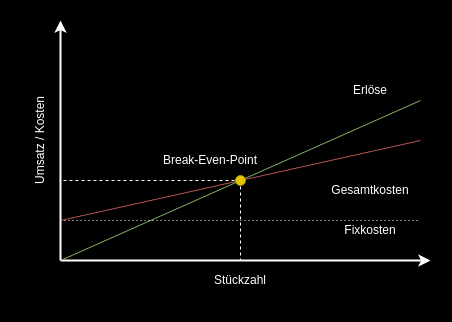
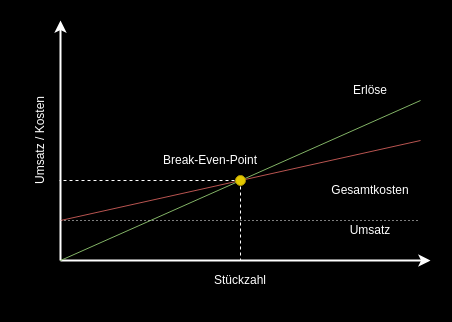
  <mxCell id="0" />
  <mxCell id="1" parent="0" />
  <mxCell id="2" value="" style="endArrow=none;dashed=1;html=1;strokeWidth=1;strokeColor=#FFFFFF;" parent="1" edge="1"><mxGeometry width="50" height="50" relative="1" as="geometry"><mxPoint x="240" y="180" as="sourcePoint" /><mxPoint x="59.048" y="180" as="targetPoint" /></mxGeometry></mxCell>
  <mxCell id="3" value="" style="endArrow=none;dashed=1;html=1;strokeWidth=1;strokeColor=#FFFFFF;" parent="1" edge="1"><mxGeometry width="50" height="50" relative="1" as="geometry"><mxPoint x="240" y="180" as="sourcePoint" /><mxPoint x="240" y="260" as="targetPoint" /></mxGeometry></mxCell>
  <mxCell id="4" value="" style="endArrow=classic;html=1;strokeWidth=2;strokeColor=#FFFFFF;" parent="1" edge="1"><mxGeometry width="50" height="50" relative="1" as="geometry"><mxPoint x="60" y="260" as="sourcePoint" /><mxPoint x="60" y="20" as="targetPoint" /></mxGeometry></mxCell>
  <mxCell id="5" value="" style="endArrow=classic;html=1;strokeWidth=2;strokeColor=#FFFFFF;" parent="1" edge="1"><mxGeometry width="50" height="50" relative="1" as="geometry"><mxPoint x="60" y="260" as="sourcePoint" /><mxPoint x="430" y="260" as="targetPoint" /></mxGeometry></mxCell>
  <mxCell id="6" value="" style="endArrow=none;html=1;strokeWidth=1;fillColor=#f8cecc;strokeColor=#b85450;" parent="1" edge="1"><mxGeometry width="50" height="50" relative="1" as="geometry"><mxPoint x="60" y="220" as="sourcePoint" /><mxPoint x="420" y="140" as="targetPoint" /></mxGeometry></mxCell>
  <mxCell id="7" value="" style="endArrow=none;html=1;strokeWidth=1;fillColor=#d5e8d4;strokeColor=#82b366;" parent="1" edge="1"><mxGeometry width="50" height="50" relative="1" as="geometry"><mxPoint x="60" y="260" as="sourcePoint" /><mxPoint x="420" y="100" as="targetPoint" /></mxGeometry></mxCell>
  <mxCell id="8" value="" style="endArrow=none;dashed=1;html=1;dashPattern=1 3;strokeWidth=1;strokeColor=#FFFFFF;" parent="1" edge="1"><mxGeometry width="50" height="50" relative="1" as="geometry"><mxPoint x="60" y="220" as="sourcePoint" /><mxPoint x="420" y="220" as="targetPoint" /></mxGeometry></mxCell>
  <mxCell id="9" value="" style="ellipse;whiteSpace=wrap;html=1;aspect=fixed;fillColor=#e3c800;strokeColor=#B09500;fontColor=#ffffff;" parent="1" vertex="1"><mxGeometry x="235" y="175" width="10" height="10" as="geometry" /></mxCell>
  <mxCell id="10" value="Break-Even-Point" style="text;html=1;strokeColor=none;fillColor=none;align=center;verticalAlign=middle;whiteSpace=wrap;rounded=0;dashed=1;dashPattern=1 1;fontColor=#FFFFFF;" parent="1" vertex="1"><mxGeometry x="160" y="150" width="100" height="20" as="geometry" /></mxCell>
  <mxCell id="11" value="Erlöse" style="text;html=1;strokeColor=none;fillColor=none;align=center;verticalAlign=middle;whiteSpace=wrap;rounded=0;dashed=1;dashPattern=1 1;fontColor=#FFFFFF;" parent="1" vertex="1"><mxGeometry x="320" y="80" width="100" height="20" as="geometry" /></mxCell>
  <mxCell id="12" value="Gesamtkosten" style="text;html=1;strokeColor=none;fillColor=none;align=center;verticalAlign=middle;whiteSpace=wrap;rounded=0;dashed=1;dashPattern=1 1;fontColor=#FFFFFF;" parent="1" vertex="1"><mxGeometry x="320" y="180" width="100" height="20" as="geometry" /></mxCell>
- <mxCell id="13" value="Fixkosten" style="text;html=1;strokeColor=none;fillColor=none;align=center;verticalAlign=middle;whiteSpace=wrap;rounded=0;dashed=1;dashPattern=1 1;fontColor=#FFFFFF;" parent="1" vertex="1"><mxGeometry x="320" y="220" width="100" height="20" as="geometry" /></mxCell>
+ <mxCell id="13" value="Umsatz" style="text;html=1;strokeColor=none;fillColor=none;align=center;verticalAlign=middle;whiteSpace=wrap;rounded=0;dashed=1;dashPattern=1 1;fontColor=#FFFFFF;" parent="1" vertex="1"><mxGeometry x="320" y="220" width="100" height="20" as="geometry" /></mxCell>
  <mxCell id="14" value="Stückzahl" style="text;html=1;strokeColor=none;fillColor=none;align=center;verticalAlign=middle;whiteSpace=wrap;rounded=0;fontColor=#FFFFFF;" vertex="1" parent="1"><mxGeometry x="60" y="260" width="360" height="40" as="geometry" /></mxCell>
  <mxCell id="15" value="Umsatz / Kosten" style="text;html=1;strokeColor=none;fillColor=none;align=center;verticalAlign=middle;whiteSpace=wrap;rounded=0;fontColor=#FFFFFF;horizontal=0;" vertex="1" parent="1"><mxGeometry x="20" y="20" width="40" height="240" as="geometry" /></mxCell>
